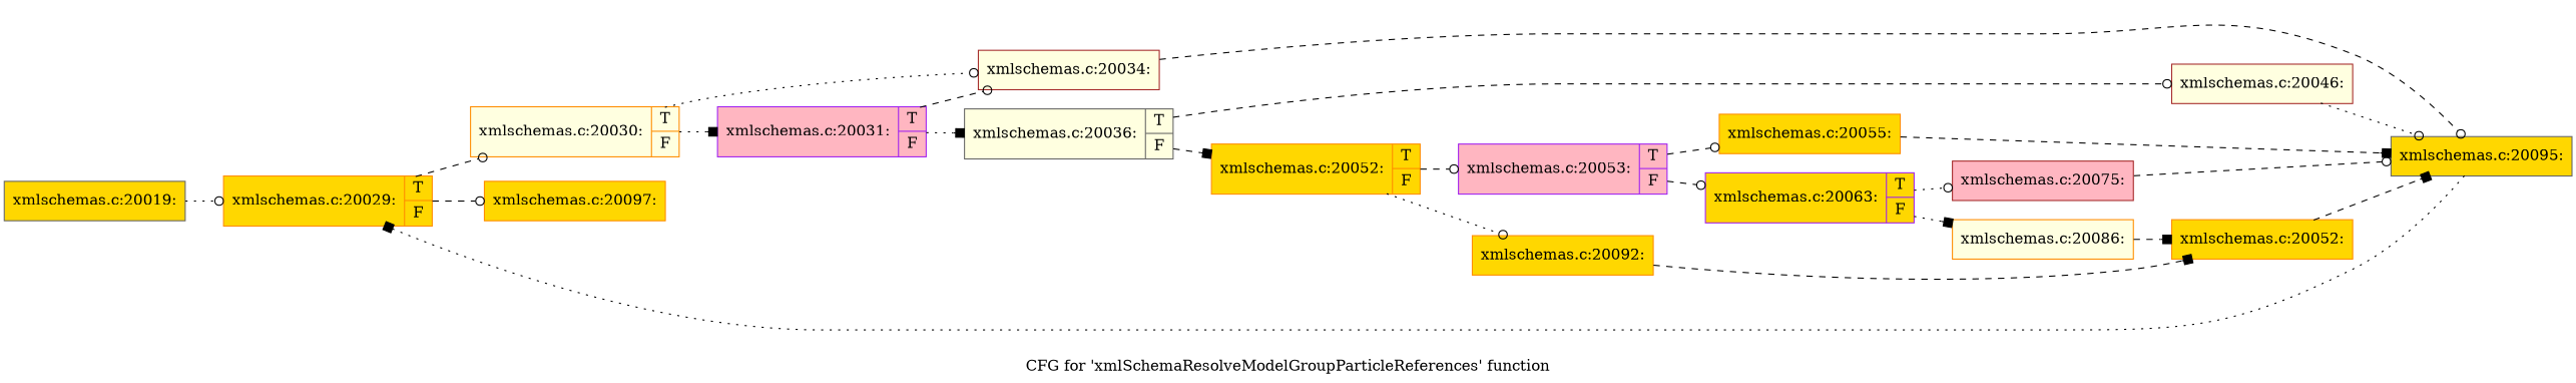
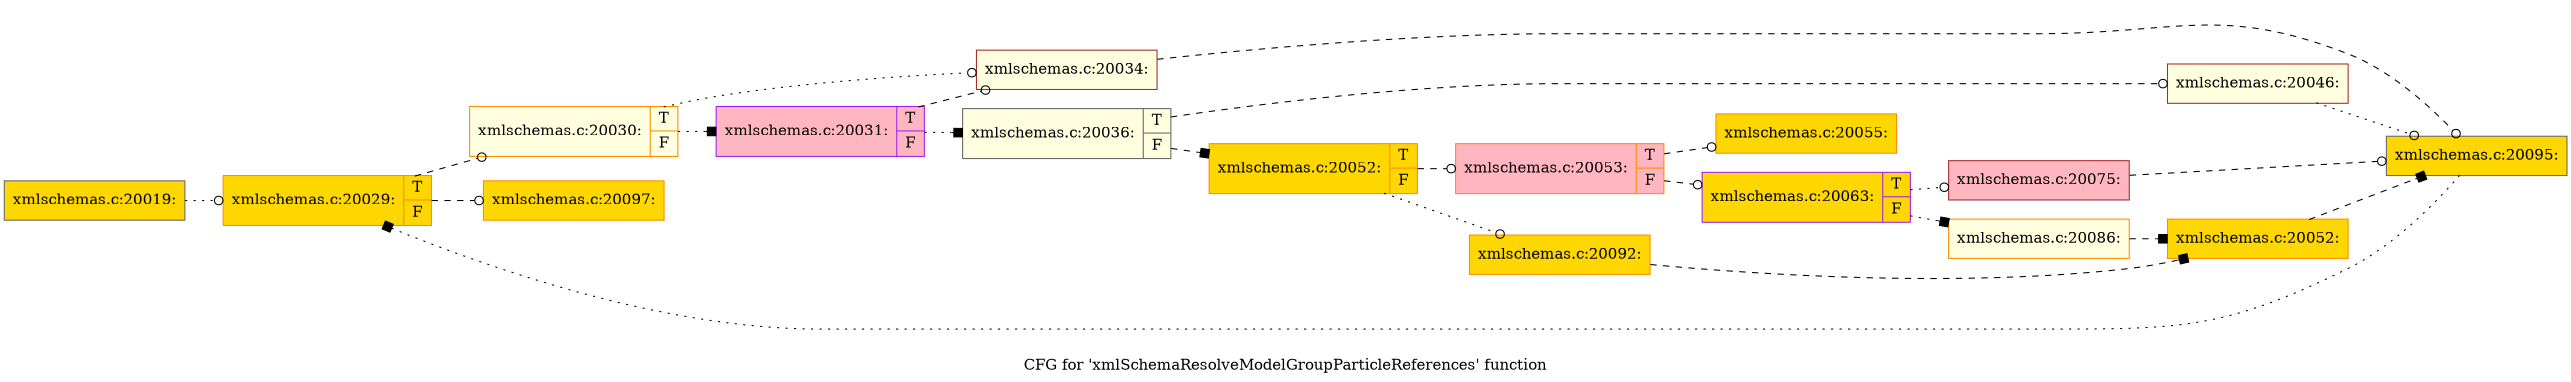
  digraph {
    label="CFG for 'xmlSchemaResolveModelGroupParticleReferences' function"
    rankdir=LR
    node [color=darkorange fillcolor=gold shape=record style=filled]
    edge [arrowhead=odot style=dashed]
    n1 [color=gray40 label="{xmlschemas.c:20019:}"]
    n2 [label="{xmlschemas.c:20029:|{<s0>T|<s1>F}}"]
    n3 [fillcolor=lightyellow label="{xmlschemas.c:20030:|{<s0>T|<s1>F}}"]
    n4 [label="{xmlschemas.c:20097:}"]
    n5 [color=brown fillcolor=lightyellow label="{xmlschemas.c:20034:}"]
    n6 [color=purple fillcolor=lightpink label="{xmlschemas.c:20031:|{<s0>T|<s1>F}}"]
    n7 [color=gray40 label="{xmlschemas.c:20095:}"]
    n8 [color=gray40 fillcolor=lightyellow label="{xmlschemas.c:20036:|{<s0>T|<s1>F}}"]
    n9 [color=brown fillcolor=lightyellow label="{xmlschemas.c:20046:}"]
    n10 [label="{xmlschemas.c:20052:|{<s0>T|<s1>F}}"]
-   n11 [color=purple fillcolor=lightpink label="{xmlschemas.c:20053:|{<s0>T|<s1>F}}"]
+   n11 [fillcolor=lightpink label="{xmlschemas.c:20053:|{<s0>T|<s1>F}}"]
    n12 [label="{xmlschemas.c:20092:}"]
    n13 [label="{xmlschemas.c:20055:}"]
    n14 [color=purple label="{xmlschemas.c:20063:|{<s0>T|<s1>F}}"]
    n15 [label="{xmlschemas.c:20052:}"]
    n16 [color=brown fillcolor=lightpink label="{xmlschemas.c:20075:}"]
    n17 [fillcolor=lightyellow label="{xmlschemas.c:20086:}"]
    n1 -> n2 [style=dotted]
    n2 -> n3
    n2 -> n4
    n3 -> n5 [style=dotted]
    n3 -> n6 [arrowhead=box style=dotted]
    n5 -> n7
    n6 -> n5
    n6 -> n8 [arrowhead=box style=dotted]
    n7 -> n2 [arrowhead=box style=dotted]
    n8 -> n9
    n8 -> n10 [arrowhead=box]
    n9 -> n7 [style=dotted]
    n10 -> n11
    n10 -> n12 [style=dotted]
    n11 -> n13
    n11 -> n14
    n12 -> n15 [arrowhead=box]
-   n13 -> n7 [arrowhead=box]
    n14 -> n16 [style=dotted]
    n14 -> n17 [arrowhead=box style=dotted]
    n15 -> n7 [arrowhead=box]
    n16 -> n7
    n17 -> n15 [arrowhead=box]
  }
